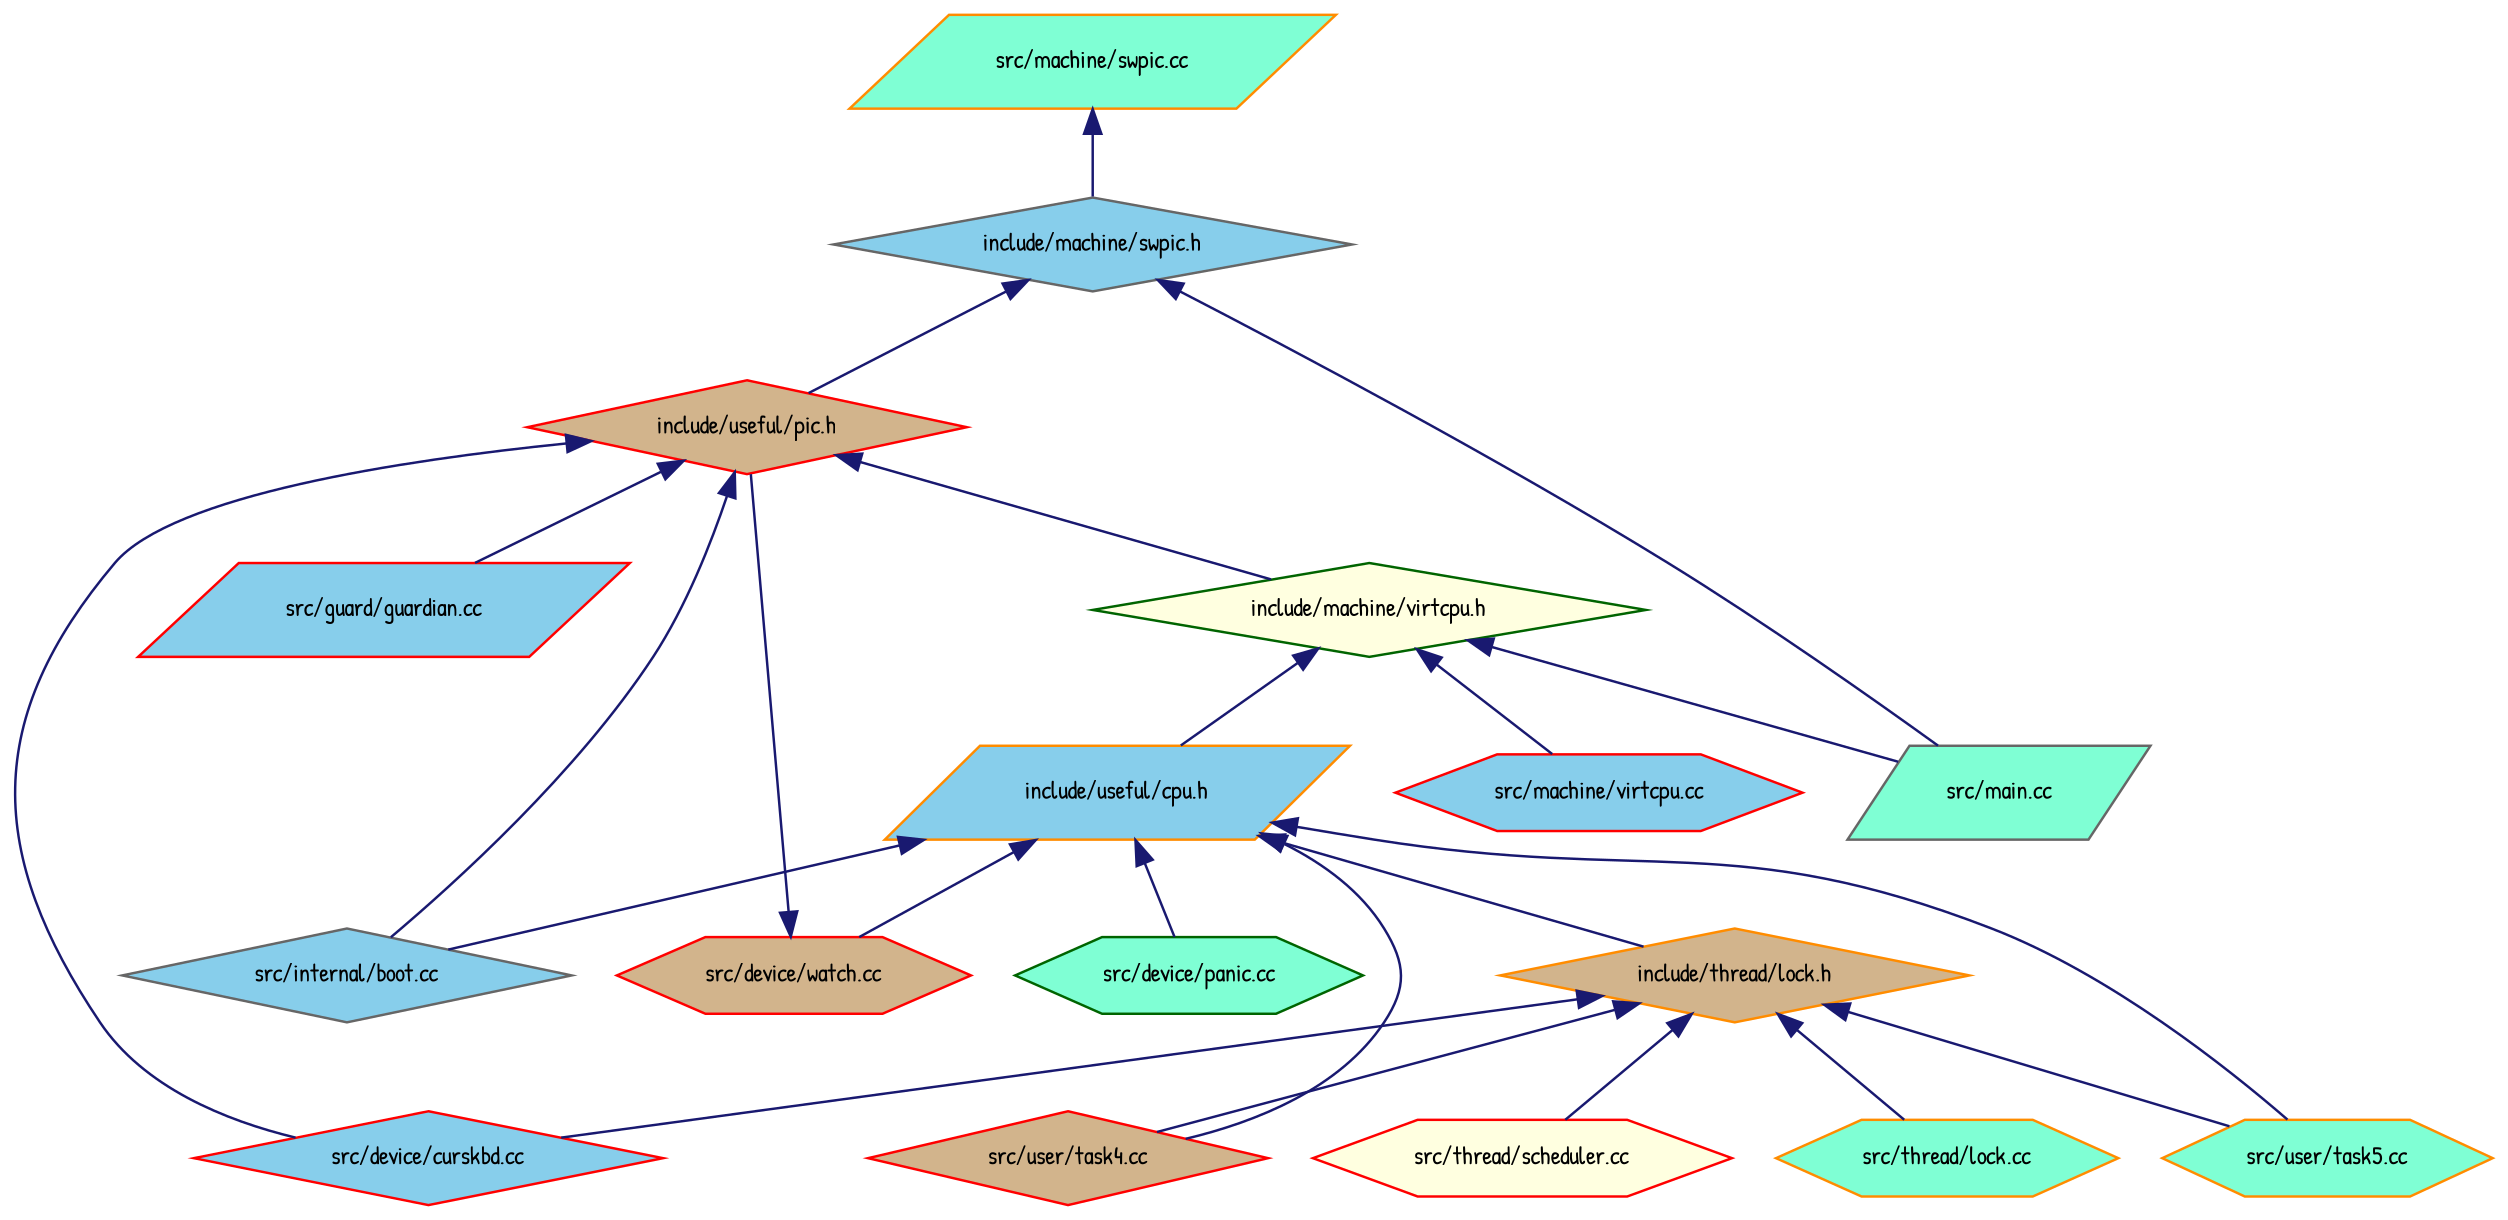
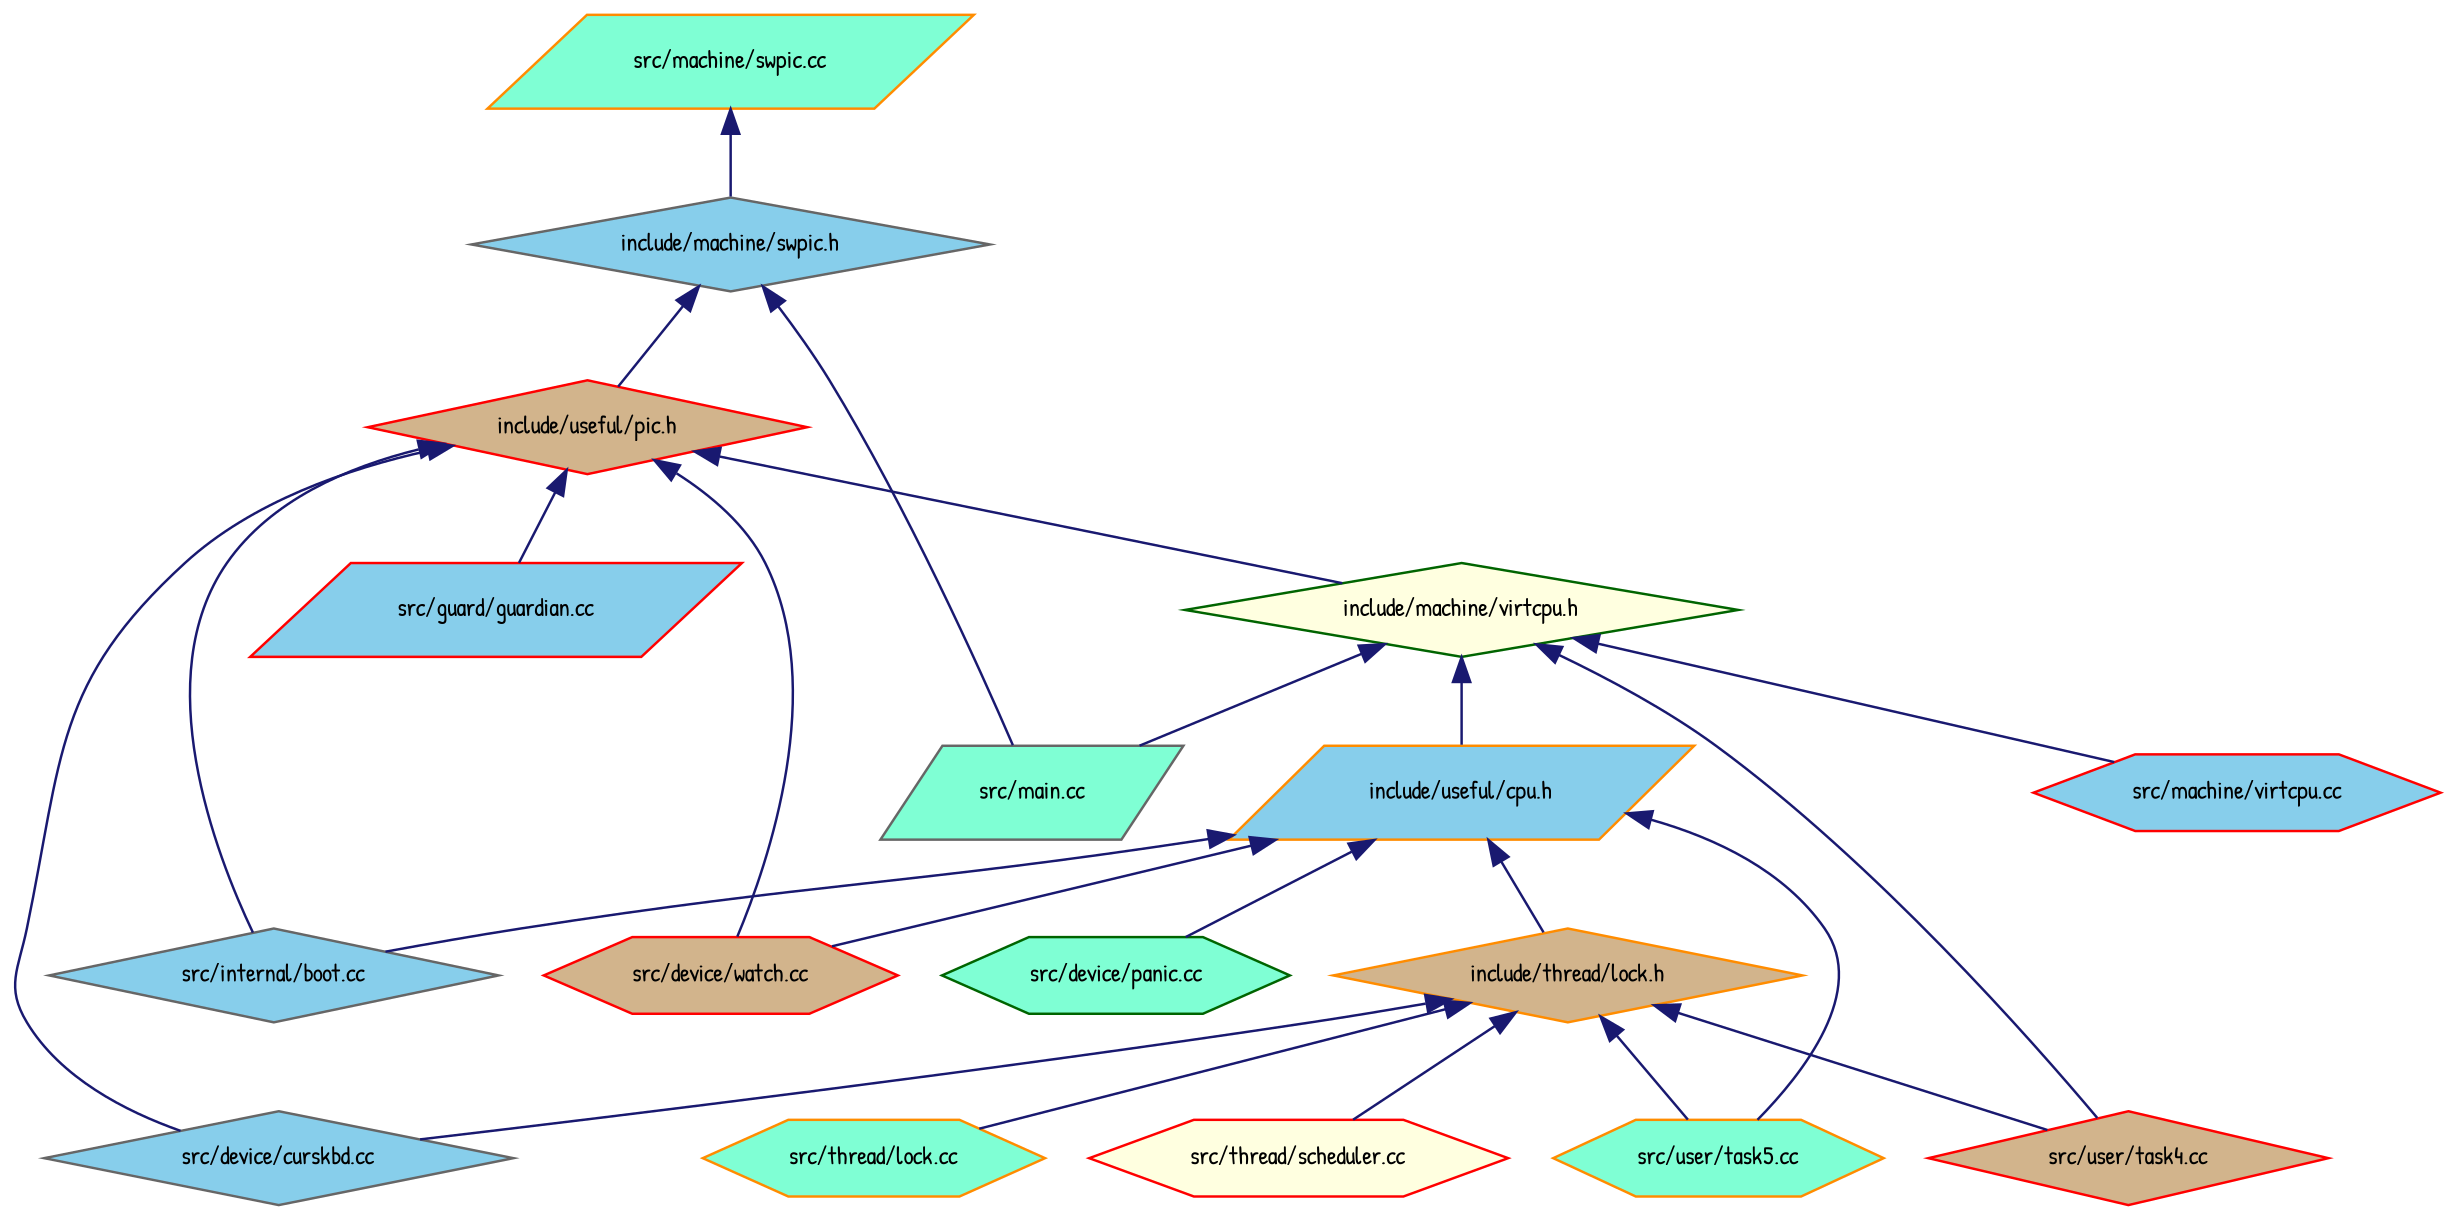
  digraph {
    fontname="Patrick Hand"
    node [color=red fillcolor=skyblue fontname="Patrick Hand" fontsize=10 shape=diamond style=filled]
    edge [color=midnightblue dir=back fontname="Patrick Hand" fontsize=10 labelfontname=Helvetica labelfontsize=10 style=solid]
    n1 [color=gray40 fontcolor=black height=0.2 label="include/machine/swpic.h" width=0.4]
    n2 [fillcolor=tan height=0.2 label="include/useful/pic.h" width=0.4]
    n3 [color=gray40 fillcolor=aquamarine height=0.2 label="src/main.cc" shape=parallelogram width=0.4]
    n4 [color=darkgreen fillcolor=lightyellow height=0.2 label="include/machine/virtcpu.h" width=0.4]
-   n5 [height=0.2 label="src/device/curskbd.cc" width=0.4]
+   n5 [color=gray40 height=0.2 label="src/device/curskbd.cc" width=0.4]
    n6 [height=0.2 label="src/guard/guardian.cc" shape=parallelogram width=0.4]
    n7 [color=gray40 height=0.2 label="src/internal/boot.cc" width=0.4]
    n8 [fillcolor=tan height=0.2 label="src/device/watch.cc" shape=hexagon width=0.4]
    n9 [color=darkorange fillcolor=aquamarine height=0.2 label="src/machine/swpic.cc" shape=parallelogram width=0.4]
    n10 [color=darkorange height=0.2 label="include/useful/cpu.h" shape=parallelogram width=0.4]
    n11 [height=0.2 label="src/machine/virtcpu.cc" shape=hexagon width=0.4]
    n12 [color=darkorange fillcolor=tan height=0.2 label="include/thread/lock.h" width=0.4]
    n13 [fillcolor=tan height=0.2 label="src/user/task4.cc" width=0.4]
    n14 [color=darkorange fillcolor=aquamarine height=0.2 label="src/user/task5.cc" shape=hexagon width=0.4]
    n15 [color=darkgreen fillcolor=aquamarine height=0.2 label="src/device/panic.cc" shape=hexagon width=0.4]
    n16 [color=darkorange fillcolor=aquamarine height=0.2 label="src/thread/lock.cc" shape=hexagon width=0.4]
    n17 [fillcolor=lightyellow height=0.2 label="src/thread/scheduler.cc" shape=hexagon width=0.4]
    n1 -> n2
    n1 -> n3
    n2 -> n4
    n2 -> n5
    n2 -> n6
    n2 -> n7
-   n8 -> n2
+   n2 -> n8
    n4 -> n3
    n4 -> n10
    n4 -> n11
    n9 -> n1
    n10 -> n7
    n10 -> n8
    n10 -> n12
-   n10 -> n13
+   n4 -> n13
    n10 -> n14
    n10 -> n15
    n12 -> n5
    n12 -> n13
    n12 -> n14
    n12 -> n16
    n12 -> n17
  }
